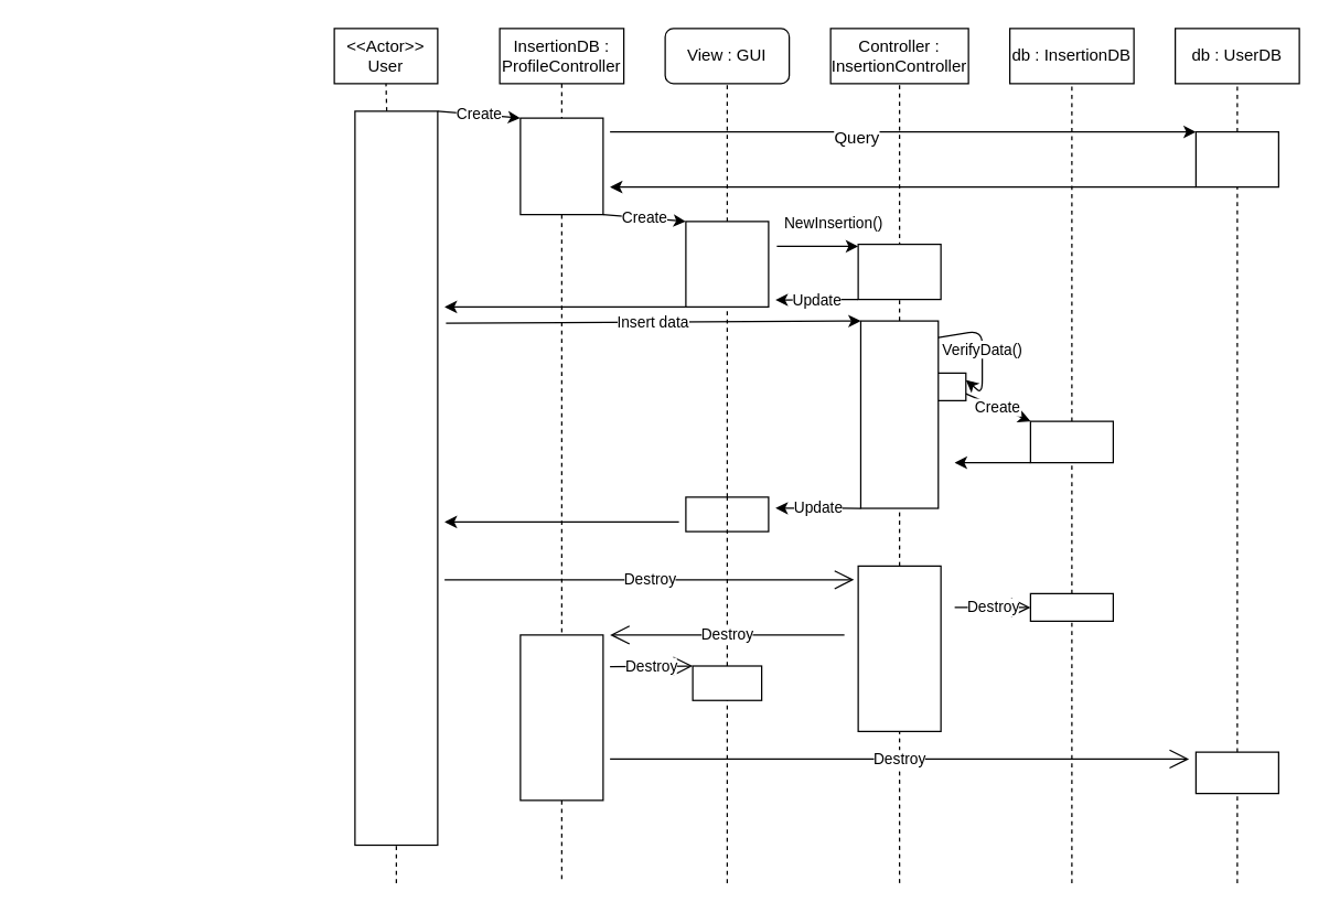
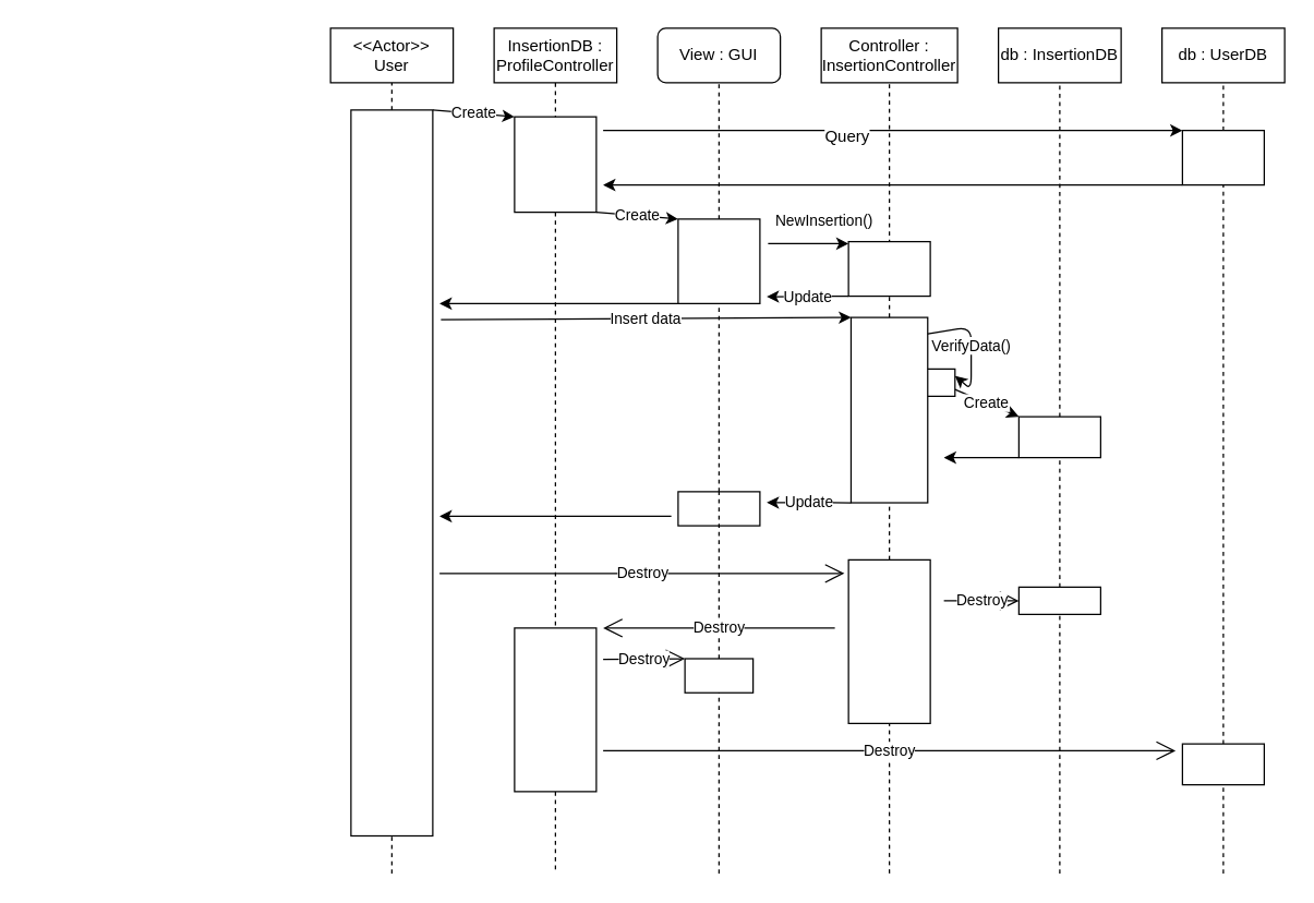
  <mxCell id="0" />
  <mxCell id="1" parent="0" />
- <mxCell id="2" value="&amp;lt;&amp;lt;Actor&amp;gt;&amp;gt;&lt;br&gt;User" style="rounded=0;whiteSpace=wrap;html=1;" vertex="1" parent="1"><mxGeometry x="242" y="20" width="75" height="40" as="geometry" /></mxCell>
+ <mxCell id="2" value="&amp;lt;&amp;lt;Actor&amp;gt;&amp;gt;&lt;br&gt;User" style="rounded=0;whiteSpace=wrap;html=1;" vertex="1" parent="1"><mxGeometry x="242" y="20" width="90" height="40" as="geometry" /></mxCell>
  <mxCell id="3" value="InsertionDB : ProfileController" style="rounded=0;whiteSpace=wrap;html=1;" vertex="1" parent="1"><mxGeometry x="362" y="20" width="90" height="40" as="geometry" /></mxCell>
  <mxCell id="4" value="View : GUI" style="whiteSpace=wrap;html=1;rounded=1;" vertex="1" parent="1"><mxGeometry x="482" y="20" width="90" height="40" as="geometry" /></mxCell>
  <mxCell id="5" value="Controller :&lt;br&gt;InsertionController" style="rounded=0;whiteSpace=wrap;html=1;" vertex="1" parent="1"><mxGeometry x="602" y="20" width="100" height="40" as="geometry" /></mxCell>
  <mxCell id="6" value="" style="endArrow=none;dashed=1;html=1;entryX=0.5;entryY=1;entryDx=0;entryDy=0;" edge="1" parent="1" source="12" target="2"><mxGeometry width="50" height="50" relative="1" as="geometry"><mxPoint x="287" y="640" as="sourcePoint" /><mxPoint x="292" y="80" as="targetPoint" /></mxGeometry></mxCell>
  <mxCell id="7" value="" style="endArrow=none;dashed=1;html=1;exitX=1;exitY=0.5;exitDx=0;exitDy=0;" edge="1" parent="1" source="50"><mxGeometry width="50" height="50" relative="1" as="geometry"><mxPoint x="242" y="710" as="sourcePoint" /><mxPoint x="407" y="640" as="targetPoint" /></mxGeometry></mxCell>
  <mxCell id="8" value="" style="endArrow=none;dashed=1;html=1;entryX=0.5;entryY=1;entryDx=0;entryDy=0;" edge="1" parent="1" source="16" target="4"><mxGeometry width="50" height="50" relative="1" as="geometry"><mxPoint x="527" y="640" as="sourcePoint" /><mxPoint x="292" y="660" as="targetPoint" /></mxGeometry></mxCell>
  <mxCell id="9" value="" style="endArrow=none;dashed=1;html=1;entryX=0.5;entryY=1;entryDx=0;entryDy=0;" edge="1" parent="1" source="37" target="5"><mxGeometry width="50" height="50" relative="1" as="geometry"><mxPoint x="652" y="640" as="sourcePoint" /><mxPoint x="292" y="660" as="targetPoint" /></mxGeometry></mxCell>
  <mxCell id="10" value="db : InsertionDB" style="rounded=0;whiteSpace=wrap;html=1;" vertex="1" parent="1"><mxGeometry x="732" y="20" width="90" height="40" as="geometry" /></mxCell>
  <mxCell id="11" value="" style="endArrow=none;dashed=1;html=1;entryX=0.5;entryY=1;entryDx=0;entryDy=0;" edge="1" parent="1" source="19" target="10"><mxGeometry width="50" height="50" relative="1" as="geometry"><mxPoint x="777" y="640" as="sourcePoint" /><mxPoint x="292" y="660" as="targetPoint" /></mxGeometry></mxCell>
  <mxCell id="12" value="" style="rounded=0;whiteSpace=wrap;html=1;rotation=-90;" vertex="1" parent="1"><mxGeometry x="20.75" y="316.25" width="532.5" height="60" as="geometry" /></mxCell>
  <mxCell id="13" value="" style="endArrow=none;dashed=1;html=1;entryX=0;entryY=0.5;entryDx=0;entryDy=0;" edge="1" parent="1" target="12"><mxGeometry width="50" height="50" relative="1" as="geometry"><mxPoint x="287" y="640" as="sourcePoint" /><mxPoint x="287" y="60" as="targetPoint" /></mxGeometry></mxCell>
  <mxCell id="14" value="" style="rounded=0;whiteSpace=wrap;html=1;rotation=90;" vertex="1" parent="1"><mxGeometry x="372" y="90" width="70" height="60" as="geometry" /></mxCell>
  <mxCell id="15" value="" style="endArrow=none;dashed=1;html=1;exitX=0.5;exitY=1;exitDx=0;exitDy=0;" edge="1" parent="1" source="3" target="14"><mxGeometry width="50" height="50" relative="1" as="geometry"><mxPoint x="407" y="60" as="sourcePoint" /><mxPoint x="407" y="640" as="targetPoint" /></mxGeometry></mxCell>
  <mxCell id="16" value="" style="rounded=0;whiteSpace=wrap;html=1;rotation=-90;" vertex="1" parent="1"><mxGeometry x="496.02" y="161.01" width="61.99" height="60" as="geometry" /></mxCell>
  <mxCell id="17" value="" style="endArrow=none;dashed=1;html=1;entryX=0;entryY=0.5;entryDx=0;entryDy=0;" edge="1" parent="1" source="42" target="16"><mxGeometry width="50" height="50" relative="1" as="geometry"><mxPoint x="527" y="640" as="sourcePoint" /><mxPoint x="527" y="60" as="targetPoint" /></mxGeometry></mxCell>
  <mxCell id="18" value="" style="endArrow=none;dashed=1;html=1;entryX=1;entryY=0.5;entryDx=0;entryDy=0;" edge="1" parent="1" source="45" target="37"><mxGeometry width="50" height="50" relative="1" as="geometry"><mxPoint x="652" y="640" as="sourcePoint" /><mxPoint x="652" y="517.5" as="targetPoint" /></mxGeometry></mxCell>
  <mxCell id="19" value="" style="rounded=0;whiteSpace=wrap;html=1;rotation=-90;" vertex="1" parent="1"><mxGeometry x="762" y="290" width="30" height="60" as="geometry" /></mxCell>
  <mxCell id="20" value="" style="endArrow=none;dashed=1;html=1;entryX=0;entryY=0.5;entryDx=0;entryDy=0;" edge="1" parent="1" source="48" target="19"><mxGeometry width="50" height="50" relative="1" as="geometry"><mxPoint x="777" y="640" as="sourcePoint" /><mxPoint x="777" y="60" as="targetPoint" /></mxGeometry></mxCell>
  <mxCell id="21" value="Create" style="endArrow=classic;html=1;exitX=1;exitY=1;exitDx=0;exitDy=0;entryX=0;entryY=1;entryDx=0;entryDy=0;" edge="1" parent="1" source="12" target="14"><mxGeometry width="50" height="50" relative="1" as="geometry"><mxPoint x="242" y="710" as="sourcePoint" /><mxPoint x="292" y="660" as="targetPoint" /></mxGeometry></mxCell>
  <mxCell id="22" value="db : UserDB" style="rounded=0;whiteSpace=wrap;html=1;" vertex="1" parent="1"><mxGeometry x="852" y="20" width="90" height="40" as="geometry" /></mxCell>
  <mxCell id="23" value="" style="endArrow=none;dashed=1;html=1;entryX=0.5;entryY=1;entryDx=0;entryDy=0;" edge="1" parent="1" source="24" target="22"><mxGeometry width="50" height="50" relative="1" as="geometry"><mxPoint x="897" y="640" as="sourcePoint" /><mxPoint x="292" y="660" as="targetPoint" /></mxGeometry></mxCell>
  <mxCell id="24" value="" style="rounded=0;whiteSpace=wrap;html=1;rotation=-90;" vertex="1" parent="1"><mxGeometry x="877" y="85" width="40" height="60" as="geometry" /></mxCell>
  <mxCell id="25" value="" style="endArrow=none;dashed=1;html=1;entryX=0;entryY=0.5;entryDx=0;entryDy=0;" edge="1" parent="1" source="57" target="24"><mxGeometry width="50" height="50" relative="1" as="geometry"><mxPoint x="897" y="640" as="sourcePoint" /><mxPoint x="897" y="60" as="targetPoint" /></mxGeometry></mxCell>
  <mxCell id="26" value="" style="endArrow=classic;html=1;entryX=1;entryY=0;entryDx=0;entryDy=0;" edge="1" parent="1" target="24"><mxGeometry width="50" height="50" relative="1" as="geometry"><mxPoint x="442" y="95" as="sourcePoint" /><mxPoint x="292" y="660" as="targetPoint" /></mxGeometry></mxCell>
  <mxCell id="27" value="Query" style="text;html=1;align=center;verticalAlign=middle;resizable=0;points=[];;labelBackgroundColor=#ffffff;" vertex="1" connectable="0" parent="26"><mxGeometry x="-0.162" y="-4" relative="1" as="geometry"><mxPoint as="offset" /></mxGeometry></mxCell>
  <mxCell id="28" value="" style="endArrow=classic;html=1;exitX=0;exitY=0;exitDx=0;exitDy=0;" edge="1" parent="1" source="24"><mxGeometry width="50" height="50" relative="1" as="geometry"><mxPoint x="242" y="710" as="sourcePoint" /><mxPoint x="442" y="135" as="targetPoint" /></mxGeometry></mxCell>
  <mxCell id="29" value="Create" style="endArrow=classic;html=1;entryX=1;entryY=0;entryDx=0;entryDy=0;exitX=1;exitY=0;exitDx=0;exitDy=0;" edge="1" parent="1" source="14" target="16"><mxGeometry width="50" height="50" relative="1" as="geometry"><mxPoint x="242" y="710" as="sourcePoint" /><mxPoint x="292" y="660" as="targetPoint" /></mxGeometry></mxCell>
  <mxCell id="30" value="NewInsertion()" style="endArrow=classic;html=1;" edge="1" parent="1"><mxGeometry x="0.385" y="18" width="50" height="50" relative="1" as="geometry"><mxPoint x="563" y="178" as="sourcePoint" /><mxPoint x="622" y="178" as="targetPoint" /><mxPoint y="1" as="offset" /></mxGeometry></mxCell>
  <mxCell id="31" value="Create" style="endArrow=classic;html=1;entryX=1;entryY=0;entryDx=0;entryDy=0;exitX=1;exitY=0.75;exitDx=0;exitDy=0;" edge="1" parent="1" source="32" target="19"><mxGeometry width="50" height="50" relative="1" as="geometry"><mxPoint x="692" y="298" as="sourcePoint" /><mxPoint x="292" y="660" as="targetPoint" /></mxGeometry></mxCell>
  <mxCell id="32" value="" style="rounded=0;whiteSpace=wrap;html=1;" vertex="1" parent="1"><mxGeometry x="670.13" y="270" width="30" height="20" as="geometry" /></mxCell>
  <mxCell id="33" value="VerifyData()" style="endArrow=classic;html=1;exitX=0.09;exitY=0.02;exitDx=0;exitDy=0;exitPerimeter=0;entryX=1;entryY=0.25;entryDx=0;entryDy=0;" edge="1" parent="1" source="37" target="32"><mxGeometry width="50" height="50" relative="1" as="geometry"><mxPoint x="242" y="710" as="sourcePoint" /><mxPoint x="742" y="239" as="targetPoint" /><Array as="points"><mxPoint x="712" y="239" /><mxPoint x="712" y="285" /></Array></mxGeometry></mxCell>
  <mxCell id="34" value="" style="endArrow=classic;html=1;exitX=0;exitY=0;exitDx=0;exitDy=0;" edge="1" parent="1" source="19"><mxGeometry width="50" height="50" relative="1" as="geometry"><mxPoint x="242" y="710" as="sourcePoint" /><mxPoint x="692" y="335" as="targetPoint" /></mxGeometry></mxCell>
  <mxCell id="35" value="" style="rounded=0;whiteSpace=wrap;html=1;" vertex="1" parent="1"><mxGeometry x="622" y="176.57" width="60" height="40" as="geometry" /></mxCell>
  <mxCell id="36" value="Update" style="endArrow=classic;html=1;exitX=0;exitY=1;exitDx=0;exitDy=0;" edge="1" parent="1" source="35"><mxGeometry width="50" height="50" relative="1" as="geometry"><mxPoint x="242" y="710" as="sourcePoint" /><mxPoint x="562" y="217" as="targetPoint" /></mxGeometry></mxCell>
  <mxCell id="37" value="" style="rounded=0;whiteSpace=wrap;html=1;rotation=90;" vertex="1" parent="1"><mxGeometry x="584.04" y="272.03" width="135.93" height="56.25" as="geometry" /></mxCell>
  <mxCell id="38" value="Update" style="endArrow=classic;html=1;exitX=1;exitY=1;exitDx=0;exitDy=0;" edge="1" parent="1" source="37"><mxGeometry width="50" height="50" relative="1" as="geometry"><mxPoint x="242" y="710" as="sourcePoint" /><mxPoint x="562" y="368" as="targetPoint" /></mxGeometry></mxCell>
  <mxCell id="39" value="Insert data" style="endArrow=classic;html=1;exitX=0.711;exitY=1.1;exitDx=0;exitDy=0;exitPerimeter=0;entryX=0;entryY=1;entryDx=0;entryDy=0;" edge="1" parent="1" source="12" target="37"><mxGeometry width="50" height="50" relative="1" as="geometry"><mxPoint x="242" y="710" as="sourcePoint" /><mxPoint x="292" y="660" as="targetPoint" /></mxGeometry></mxCell>
  <mxCell id="40" value="" style="endArrow=classic;html=1;" edge="1" parent="1"><mxGeometry width="50" height="50" relative="1" as="geometry"><mxPoint x="492" y="378" as="sourcePoint" /><mxPoint x="322" y="378" as="targetPoint" /></mxGeometry></mxCell>
  <mxCell id="41" value="" style="endArrow=classic;html=1;exitX=0;exitY=0;exitDx=0;exitDy=0;" edge="1" parent="1" source="16"><mxGeometry width="50" height="50" relative="1" as="geometry"><mxPoint x="242" y="710" as="sourcePoint" /><mxPoint x="322" y="222" as="targetPoint" /></mxGeometry></mxCell>
  <mxCell id="42" value="" style="rounded=0;whiteSpace=wrap;html=1;rotation=90;" vertex="1" parent="1"><mxGeometry x="514.52" y="342.49" width="24.99" height="60" as="geometry" /></mxCell>
  <mxCell id="43" value="" style="endArrow=none;dashed=1;html=1;entryX=0;entryY=0.5;entryDx=0;entryDy=0;" edge="1" parent="1" source="53" target="42"><mxGeometry width="50" height="50" relative="1" as="geometry"><mxPoint x="527" y="640" as="sourcePoint" /><mxPoint x="527.015" y="222.005" as="targetPoint" /></mxGeometry></mxCell>
  <mxCell id="44" value="Destroy" style="endArrow=open;endFill=1;endSize=12;html=1;fontFamily=Helvetica;fontSize=11;fontColor=#000000;align=center;strokeColor=#000000;entryX=0.083;entryY=1.05;entryDx=0;entryDy=0;entryPerimeter=0;" edge="1" parent="1" target="45"><mxGeometry width="50" height="50" relative="1" as="geometry"><mxPoint x="322" y="420" as="sourcePoint" /><mxPoint x="582" y="420" as="targetPoint" /></mxGeometry></mxCell>
  <mxCell id="45" value="" style="rounded=0;whiteSpace=wrap;html=1;rotation=90;" vertex="1" parent="1"><mxGeometry x="592.01" y="440" width="120" height="60" as="geometry" /></mxCell>
  <mxCell id="46" value="" style="endArrow=none;dashed=1;html=1;entryX=1;entryY=0.5;entryDx=0;entryDy=0;" edge="1" parent="1" target="45"><mxGeometry width="50" height="50" relative="1" as="geometry"><mxPoint x="652" y="640" as="sourcePoint" /><mxPoint x="652.005" y="368.12" as="targetPoint" /></mxGeometry></mxCell>
  <mxCell id="47" value="Destroy" style="endArrow=open;endFill=1;endSize=12;html=1;fontFamily=Helvetica;fontSize=11;fontColor=#000000;align=center;strokeColor=#000000;" edge="1" parent="1" target="48"><mxGeometry width="50" height="50" relative="1" as="geometry"><mxPoint x="692" y="440" as="sourcePoint" /><mxPoint x="772" y="440" as="targetPoint" /></mxGeometry></mxCell>
  <mxCell id="48" value="" style="rounded=0;whiteSpace=wrap;html=1;rotation=90;" vertex="1" parent="1"><mxGeometry x="767" y="410" width="20" height="60" as="geometry" /></mxCell>
  <mxCell id="49" value="" style="endArrow=none;dashed=1;html=1;entryX=1;entryY=0.5;entryDx=0;entryDy=0;" edge="1" parent="1" target="48"><mxGeometry width="50" height="50" relative="1" as="geometry"><mxPoint x="777" y="640" as="sourcePoint" /><mxPoint x="777" y="470" as="targetPoint" /></mxGeometry></mxCell>
  <mxCell id="50" value="" style="rounded=0;whiteSpace=wrap;html=1;rotation=90;" vertex="1" parent="1"><mxGeometry x="347" y="490" width="120" height="60" as="geometry" /></mxCell>
  <mxCell id="51" value="" style="endArrow=none;dashed=1;html=1;exitX=1;exitY=0.5;exitDx=0;exitDy=0;" edge="1" parent="1" source="14" target="50"><mxGeometry width="50" height="50" relative="1" as="geometry"><mxPoint x="407" y="155" as="sourcePoint" /><mxPoint x="407" y="640" as="targetPoint" /></mxGeometry></mxCell>
  <mxCell id="52" value="Destroy" style="endArrow=open;endFill=1;endSize=12;html=1;fontFamily=Helvetica;fontSize=11;fontColor=#000000;align=center;strokeColor=#000000;" edge="1" parent="1"><mxGeometry width="50" height="50" relative="1" as="geometry"><mxPoint x="612" y="460" as="sourcePoint" /><mxPoint x="442" y="460" as="targetPoint" /></mxGeometry></mxCell>
  <mxCell id="53" value="" style="rounded=0;whiteSpace=wrap;html=1;rotation=-90;" vertex="1" parent="1"><mxGeometry x="514.5" y="470" width="25" height="50" as="geometry" /></mxCell>
  <mxCell id="54" value="" style="endArrow=none;dashed=1;html=1;entryX=0;entryY=0.5;entryDx=0;entryDy=0;" edge="1" parent="1" target="53"><mxGeometry width="50" height="50" relative="1" as="geometry"><mxPoint x="527" y="640" as="sourcePoint" /><mxPoint x="527.015" y="359.995" as="targetPoint" /></mxGeometry></mxCell>
  <mxCell id="55" value="Destroy" style="endArrow=open;endFill=1;endSize=12;html=1;fontFamily=Helvetica;fontSize=11;fontColor=#000000;align=center;strokeColor=#000000;entryX=1;entryY=0;entryDx=0;entryDy=0;" edge="1" parent="1" target="53"><mxGeometry width="50" height="50" relative="1" as="geometry"><mxPoint x="442" y="483" as="sourcePoint" /><mxPoint x="292" y="660" as="targetPoint" /></mxGeometry></mxCell>
  <mxCell id="56" value="Destroy" style="endArrow=open;endFill=1;endSize=12;html=1;fontFamily=Helvetica;fontSize=11;fontColor=#000000;align=center;strokeColor=#000000;" edge="1" parent="1"><mxGeometry width="50" height="50" relative="1" as="geometry"><mxPoint x="442" y="550" as="sourcePoint" /><mxPoint x="862" y="550" as="targetPoint" /></mxGeometry></mxCell>
  <mxCell id="57" value="" style="rounded=0;whiteSpace=wrap;html=1;rotation=90;" vertex="1" parent="1"><mxGeometry x="882" y="530" width="30" height="60" as="geometry" /></mxCell>
  <mxCell id="58" value="" style="endArrow=none;dashed=1;html=1;entryX=1;entryY=0.5;entryDx=0;entryDy=0;" edge="1" parent="1" target="57"><mxGeometry width="50" height="50" relative="1" as="geometry"><mxPoint x="897" y="640" as="sourcePoint" /><mxPoint x="912" y="600" as="targetPoint" /></mxGeometry></mxCell>
